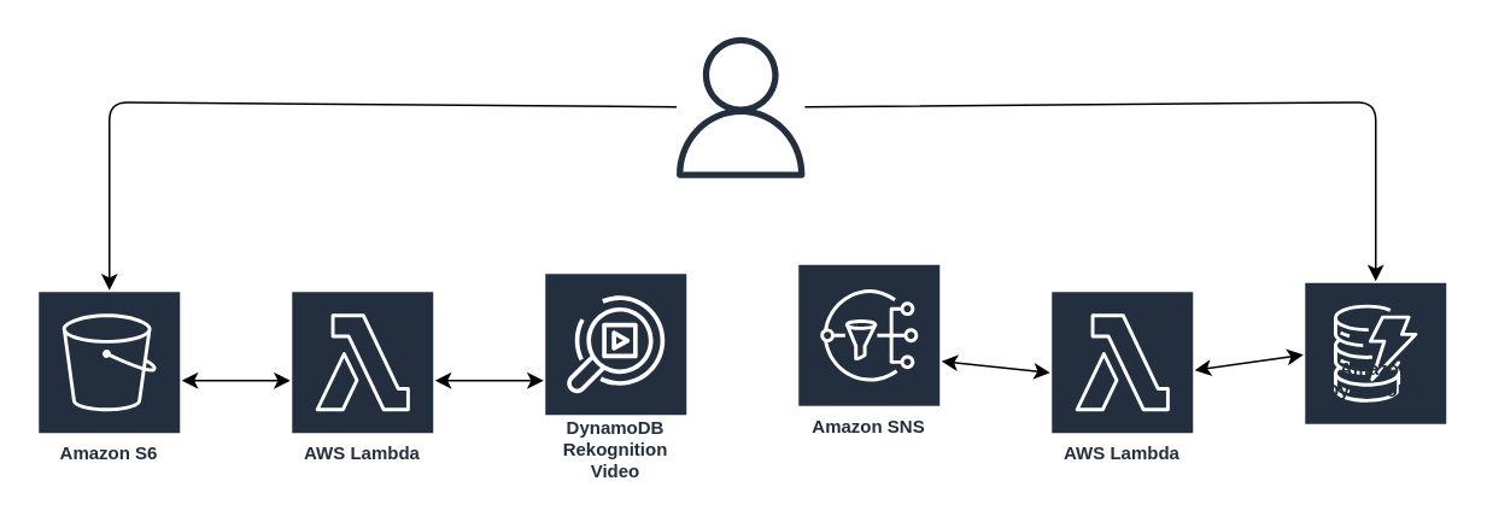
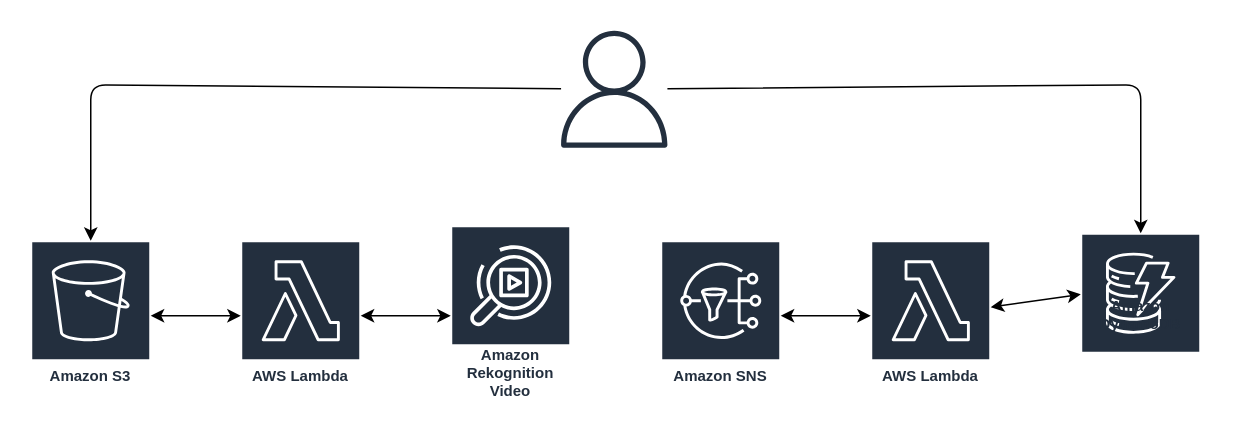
  <mxCell id="0" />
  <mxCell id="1" parent="0" />
  <mxCell id="2" value="AWS Lambda" style="outlineConnect=0;fontColor=#232F3E;gradientColor=none;strokeColor=#ffffff;fillColor=#232F3E;dashed=0;verticalLabelPosition=middle;verticalAlign=bottom;align=center;html=1;whiteSpace=wrap;fontSize=10;fontStyle=1;spacing=3;shape=mxgraph.aws4.productIcon;prIcon=mxgraph.aws4.lambda;" vertex="1" parent="1"><mxGeometry x="160" y="160" width="80" height="100" as="geometry" /></mxCell>
- <mxCell id="3" value="Amazon S6" style="outlineConnect=0;fontColor=#232F3E;gradientColor=none;strokeColor=#ffffff;fillColor=#232F3E;dashed=0;verticalLabelPosition=middle;verticalAlign=bottom;align=center;html=1;whiteSpace=wrap;fontSize=10;fontStyle=1;spacing=3;shape=mxgraph.aws4.productIcon;prIcon=mxgraph.aws4.s3;" vertex="1" parent="1"><mxGeometry x="20" y="160" width="80" height="100" as="geometry" /></mxCell>
+ <mxCell id="3" value="Amazon S3" style="outlineConnect=0;fontColor=#232F3E;gradientColor=none;strokeColor=#ffffff;fillColor=#232F3E;dashed=0;verticalLabelPosition=middle;verticalAlign=bottom;align=center;html=1;whiteSpace=wrap;fontSize=10;fontStyle=1;spacing=3;shape=mxgraph.aws4.productIcon;prIcon=mxgraph.aws4.s3;" vertex="1" parent="1"><mxGeometry x="20" y="160" width="80" height="100" as="geometry" /></mxCell>
  <mxCell id="4" value="" style="endArrow=classic;startArrow=classic;html=1;" edge="1" parent="1" source="3" target="2"><mxGeometry width="50" height="50" relative="1" as="geometry"><mxPoint x="200" y="390" as="sourcePoint" /><mxPoint x="250" y="340" as="targetPoint" /></mxGeometry></mxCell>
- <mxCell id="5" value="DynamoDB Rekognition Video" style="outlineConnect=0;fontColor=#232F3E;gradientColor=none;strokeColor=#ffffff;fillColor=#232F3E;dashed=0;verticalLabelPosition=middle;verticalAlign=bottom;align=center;html=1;whiteSpace=wrap;fontSize=10;fontStyle=1;spacing=3;shape=mxgraph.aws4.productIcon;prIcon=mxgraph.aws4.rekognition_video;" vertex="1" parent="1"><mxGeometry x="300" y="150" width="80" height="120" as="geometry" /></mxCell>
+ <mxCell id="5" value="Amazon Rekognition Video" style="outlineConnect=0;fontColor=#232F3E;gradientColor=none;strokeColor=#ffffff;fillColor=#232F3E;dashed=0;verticalLabelPosition=middle;verticalAlign=bottom;align=center;html=1;whiteSpace=wrap;fontSize=10;fontStyle=1;spacing=3;shape=mxgraph.aws4.productIcon;prIcon=mxgraph.aws4.rekognition_video;" vertex="1" parent="1"><mxGeometry x="300" y="150" width="80" height="120" as="geometry" /></mxCell>
  <mxCell id="6" value="" style="endArrow=classic;startArrow=classic;html=1;" edge="1" parent="1" source="2" target="5"><mxGeometry width="50" height="50" relative="1" as="geometry"><mxPoint x="200" y="390" as="sourcePoint" /><mxPoint x="250" y="340" as="targetPoint" /></mxGeometry></mxCell>
- <mxCell id="7" value="Amazon SNS" style="outlineConnect=0;fontColor=#232F3E;gradientColor=none;strokeColor=#ffffff;fillColor=#232F3E;dashed=0;verticalLabelPosition=middle;verticalAlign=bottom;align=center;html=1;whiteSpace=wrap;fontSize=10;fontStyle=1;spacing=3;shape=mxgraph.aws4.productIcon;prIcon=mxgraph.aws4.sns;" vertex="1" parent="1"><mxGeometry x="440" y="145" width="80" height="100" as="geometry" /></mxCell>
+ <mxCell id="7" value="Amazon SNS" style="outlineConnect=0;fontColor=#232F3E;gradientColor=none;strokeColor=#ffffff;fillColor=#232F3E;dashed=0;verticalLabelPosition=middle;verticalAlign=bottom;align=center;html=1;whiteSpace=wrap;fontSize=10;fontStyle=1;spacing=3;shape=mxgraph.aws4.productIcon;prIcon=mxgraph.aws4.sns;" vertex="1" parent="1"><mxGeometry x="440" y="160" width="80" height="100" as="geometry" /></mxCell>
  <mxCell id="8" value="AWS Lambda" style="outlineConnect=0;fontColor=#232F3E;gradientColor=none;strokeColor=#ffffff;fillColor=#232F3E;dashed=0;verticalLabelPosition=middle;verticalAlign=bottom;align=center;html=1;whiteSpace=wrap;fontSize=10;fontStyle=1;spacing=3;shape=mxgraph.aws4.productIcon;prIcon=mxgraph.aws4.lambda;" vertex="1" parent="1"><mxGeometry x="580" y="160" width="80" height="100" as="geometry" /></mxCell>
  <mxCell id="9" value="" style="endArrow=classic;startArrow=classic;html=1;" edge="1" parent="1" source="7" target="8"><mxGeometry width="50" height="50" relative="1" as="geometry"><mxPoint x="440" y="260" as="sourcePoint" /><mxPoint x="490" y="210" as="targetPoint" /></mxGeometry></mxCell>
  <mxCell id="10" value="Amazon DynamoDB" style="outlineConnect=0;fontColor=#232F3E;gradientColor=none;strokeColor=#ffffff;fillColor=#232F3E;dashed=0;verticalLabelPosition=middle;verticalAlign=bottom;align=center;html=1;whiteSpace=wrap;fontSize=10;fontStyle=1;spacing=3;shape=mxgraph.aws4.productIcon;prIcon=mxgraph.aws4.dynamodb;" vertex="1" parent="1"><mxGeometry x="720" y="155" width="80" height="70" as="geometry" /></mxCell>
  <mxCell id="11" value="" style="endArrow=classic;startArrow=classic;html=1;" edge="1" parent="1" source="8" target="10"><mxGeometry width="50" height="50" relative="1" as="geometry"><mxPoint x="440" y="260" as="sourcePoint" /><mxPoint x="490" y="210" as="targetPoint" /></mxGeometry></mxCell>
  <mxCell id="12" value="" style="outlineConnect=0;fontColor=#232F3E;gradientColor=none;fillColor=#232F3E;strokeColor=none;dashed=0;verticalLabelPosition=bottom;verticalAlign=top;align=center;html=1;fontSize=12;fontStyle=0;aspect=fixed;pointerEvents=1;shape=mxgraph.aws4.user;" vertex="1" parent="1"><mxGeometry x="370" y="20" width="78" height="78" as="geometry" /></mxCell>
  <mxCell id="13" value="" style="endArrow=classic;html=1;" edge="1" parent="1" source="12" target="10"><mxGeometry width="50" height="50" relative="1" as="geometry"><mxPoint x="440" y="260" as="sourcePoint" /><mxPoint x="640" y="29" as="targetPoint" /><Array as="points"><mxPoint x="760" y="56" /></Array></mxGeometry></mxCell>
  <mxCell id="14" value="" style="endArrow=classic;html=1;" edge="1" parent="1" source="12" target="3"><mxGeometry width="50" height="50" relative="1" as="geometry"><mxPoint x="58" y="30" as="sourcePoint" /><mxPoint x="40" y="80" as="targetPoint" /><Array as="points"><mxPoint x="60" y="56" /></Array></mxGeometry></mxCell>
